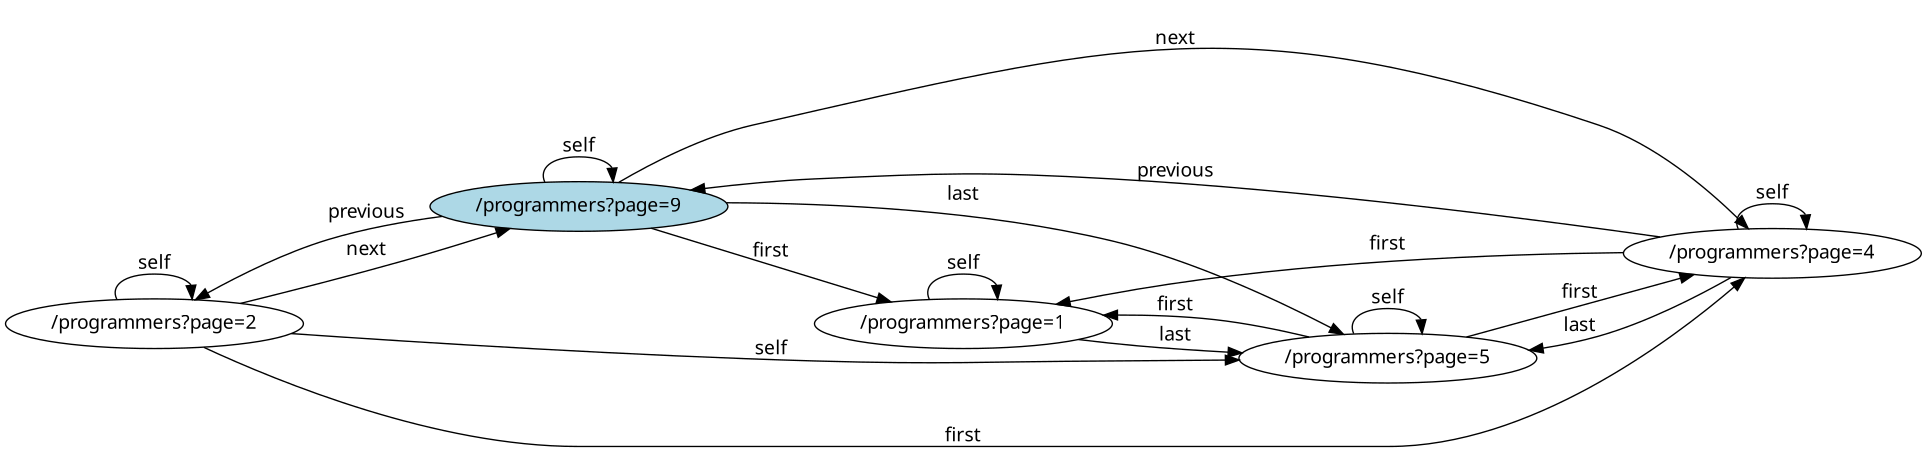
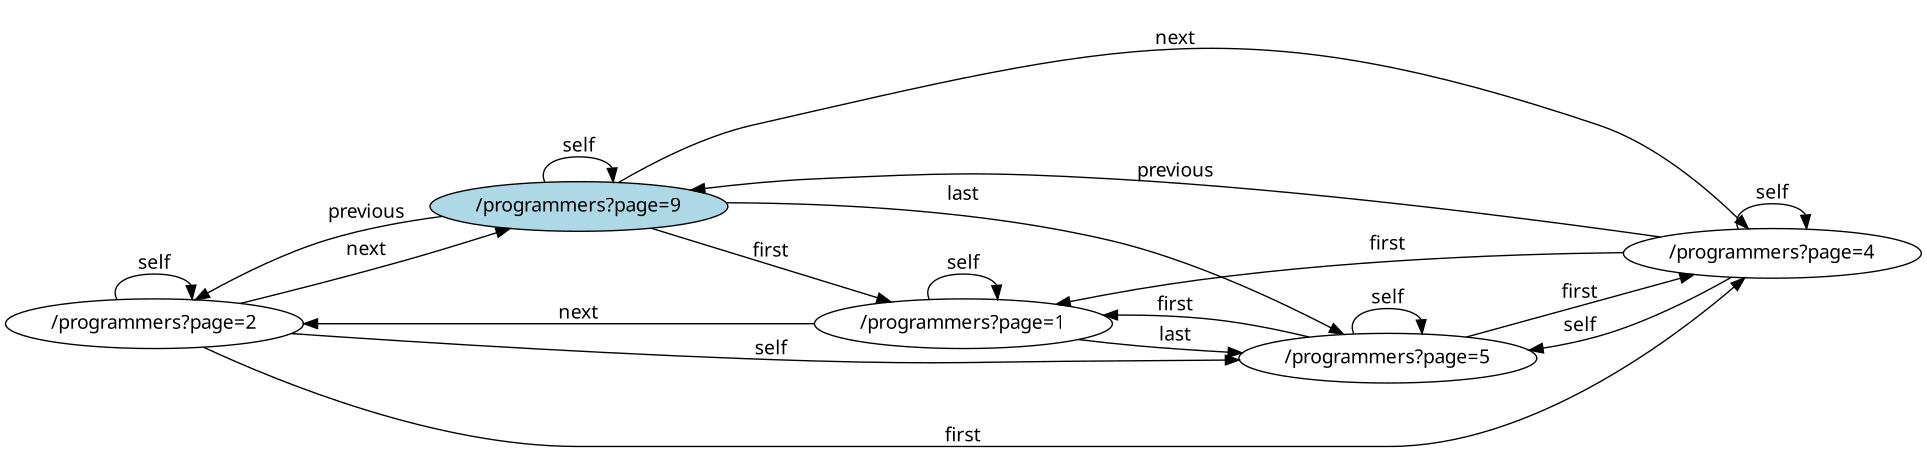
  digraph {
    fontname="Noto Sans"
    rankdir=LR
    node [fillcolor=white fontname="Noto Sans" style=filled]
    edge [fontname="Noto Sans"]
    "/programmers?page=2"
    n2 [fillcolor=lightblue label="/programmers?page=9"]
    "/programmers?page=5"
    "/programmers?page=4"
    "/programmers?page=1"
    "/programmers?page=2" -> "/programmers?page=2" [label=self]
    "/programmers?page=2" -> n2 [label=next]
    "/programmers?page=2" -> "/programmers?page=5" [label=self]
    "/programmers?page=2" -> "/programmers?page=4" [label=first]
    n2 -> "/programmers?page=2" [label=previous]
    n2 -> n2 [label=self]
    n2 -> "/programmers?page=5" [label=last]
    n2 -> "/programmers?page=4" [label=next]
    n2 -> "/programmers?page=1" [label=first]
    "/programmers?page=5" -> "/programmers?page=5" [label=self]
    "/programmers?page=5" -> "/programmers?page=4" [label=first]
    "/programmers?page=5" -> "/programmers?page=1" [label=first]
    "/programmers?page=4" -> n2 [label=previous]
-   "/programmers?page=4" -> "/programmers?page=5" [label=last]
+   "/programmers?page=4" -> "/programmers?page=5" [label=self]
    "/programmers?page=4" -> "/programmers?page=4" [label=self]
    "/programmers?page=4" -> "/programmers?page=1" [label=first]
+   "/programmers?page=1" -> "/programmers?page=2" [label=next]
    "/programmers?page=1" -> "/programmers?page=5" [label=last]
    "/programmers?page=1" -> "/programmers?page=1" [label=self]
  }
